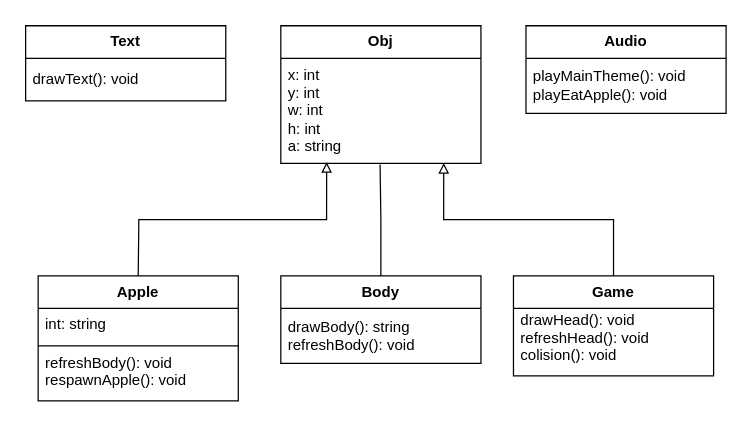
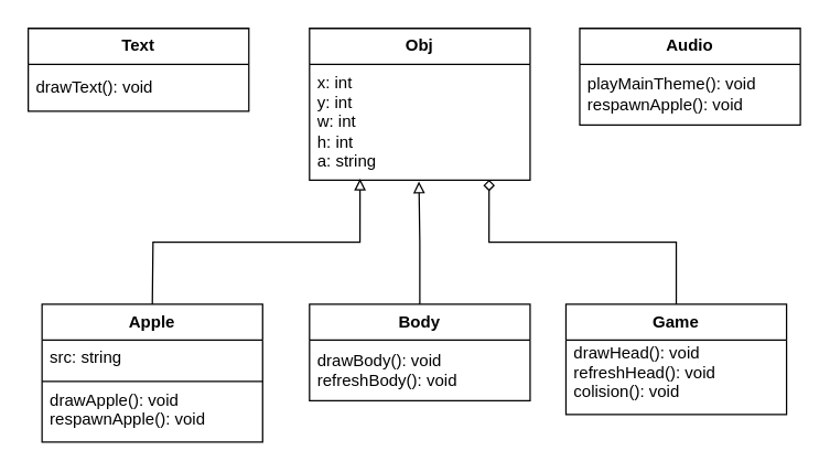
  <mxCell id="0" />
  <mxCell id="1" parent="0" />
  <mxCell id="2" value="Obj" style="swimlane;fontStyle=1;align=center;verticalAlign=middle;childLayout=stackLayout;horizontal=1;startSize=26;horizontalStack=0;resizeParent=1;resizeParentMax=0;resizeLast=0;collapsible=1;marginBottom=0;whiteSpace=wrap;html=1;" vertex="1" parent="1"><mxGeometry x="224" y="20" width="160" height="110" as="geometry" /></mxCell>
  <mxCell id="3" value="x: int&lt;div&gt;y: int&lt;/div&gt;&lt;div&gt;w: int&lt;/div&gt;&lt;div&gt;h: int&lt;/div&gt;&lt;div&gt;a: string&lt;/div&gt;" style="text;strokeColor=none;fillColor=none;align=left;verticalAlign=middle;spacingLeft=4;spacingRight=4;overflow=hidden;rotatable=0;points=[[0,0.5],[1,0.5]];portConstraint=eastwest;whiteSpace=wrap;html=1;" vertex="1" parent="2"><mxGeometry y="26" width="160" height="84" as="geometry" /></mxCell>
  <mxCell id="4" value="Game" style="swimlane;fontStyle=1;align=center;verticalAlign=middle;childLayout=stackLayout;horizontal=1;startSize=26;horizontalStack=0;resizeParent=1;resizeParentMax=0;resizeLast=0;collapsible=1;marginBottom=0;whiteSpace=wrap;html=1;" vertex="1" parent="1"><mxGeometry x="410" y="220" width="160" height="80" as="geometry" /></mxCell>
  <mxCell id="5" value="drawHead(): void&lt;div&gt;refreshHead(): void&lt;/div&gt;&lt;div&gt;colision(): void&lt;/div&gt;&lt;div&gt;&lt;br&gt;&lt;/div&gt;" style="text;strokeColor=none;fillColor=none;align=left;verticalAlign=middle;spacingLeft=4;spacingRight=4;overflow=hidden;rotatable=0;points=[[0,0.5],[1,0.5]];portConstraint=eastwest;whiteSpace=wrap;html=1;" vertex="1" parent="4"><mxGeometry y="26" width="160" height="54" as="geometry" /></mxCell>
  <mxCell id="6" value="Body" style="swimlane;fontStyle=1;align=center;verticalAlign=middle;childLayout=stackLayout;horizontal=1;startSize=26;horizontalStack=0;resizeParent=1;resizeParentMax=0;resizeLast=0;collapsible=1;marginBottom=0;whiteSpace=wrap;html=1;" vertex="1" parent="1"><mxGeometry x="224" y="220" width="160" height="70" as="geometry" /></mxCell>
- <mxCell id="7" value="drawBody(): string&lt;div&gt;refreshBody(): void&lt;/div&gt;" style="text;strokeColor=none;fillColor=none;align=left;verticalAlign=middle;spacingLeft=4;spacingRight=4;overflow=hidden;rotatable=0;points=[[0,0.5],[1,0.5]];portConstraint=eastwest;whiteSpace=wrap;html=1;" vertex="1" parent="6"><mxGeometry y="26" width="160" height="44" as="geometry" /></mxCell>
+ <mxCell id="7" value="drawBody(): void&lt;div&gt;refreshBody(): void&lt;/div&gt;" style="text;strokeColor=none;fillColor=none;align=left;verticalAlign=middle;spacingLeft=4;spacingRight=4;overflow=hidden;rotatable=0;points=[[0,0.5],[1,0.5]];portConstraint=eastwest;whiteSpace=wrap;html=1;" vertex="1" parent="6"><mxGeometry y="26" width="160" height="44" as="geometry" /></mxCell>
  <mxCell id="8" style="edgeStyle=orthogonalEdgeStyle;rounded=0;orthogonalLoop=1;jettySize=auto;html=1;exitX=0.5;exitY=0;exitDx=0;exitDy=0;entryX=0.229;entryY=0.988;entryDx=0;entryDy=0;entryPerimeter=0;endArrow=block;endFill=0;verticalAlign=middle;" edge="1" parent="1" target="3"><mxGeometry relative="1" as="geometry"><mxPoint x="110" y="220" as="sourcePoint" /></mxGeometry></mxCell>
- <mxCell id="9" style="edgeStyle=orthogonalEdgeStyle;rounded=0;orthogonalLoop=1;jettySize=auto;html=1;exitX=0.5;exitY=0;exitDx=0;exitDy=0;entryX=0.496;entryY=1.012;entryDx=0;entryDy=0;entryPerimeter=0;endArrow=none;endFill=0;verticalAlign=middle;" edge="1" parent="1" source="6" target="3"><mxGeometry relative="1" as="geometry" /></mxCell>
- <mxCell id="10" style="edgeStyle=orthogonalEdgeStyle;rounded=0;orthogonalLoop=1;jettySize=auto;html=1;entryX=0.814;entryY=0.996;entryDx=0;entryDy=0;entryPerimeter=0;endArrow=block;endFill=0;verticalAlign=middle;" edge="1" parent="1" source="4" target="3"><mxGeometry relative="1" as="geometry" /></mxCell>
+ <mxCell id="9" style="edgeStyle=orthogonalEdgeStyle;rounded=0;orthogonalLoop=1;jettySize=auto;html=1;exitX=0.5;exitY=0;exitDx=0;exitDy=0;entryX=0.496;entryY=1.012;entryDx=0;entryDy=0;entryPerimeter=0;endArrow=block;endFill=0;verticalAlign=middle;" edge="1" parent="1" source="6" target="3"><mxGeometry relative="1" as="geometry" /></mxCell>
+ <mxCell id="10" style="edgeStyle=orthogonalEdgeStyle;rounded=0;orthogonalLoop=1;jettySize=auto;html=1;entryX=0.814;entryY=0.996;entryDx=0;entryDy=0;entryPerimeter=0;endArrow=diamond;endFill=0;verticalAlign=middle;" edge="1" parent="1" source="4" target="3"><mxGeometry relative="1" as="geometry" /></mxCell>
  <mxCell id="11" value="Text" style="swimlane;fontStyle=1;align=center;verticalAlign=middle;childLayout=stackLayout;horizontal=1;startSize=26;horizontalStack=0;resizeParent=1;resizeParentMax=0;resizeLast=0;collapsible=1;marginBottom=0;whiteSpace=wrap;html=1;" vertex="1" parent="1"><mxGeometry x="20" y="20" width="160" height="60" as="geometry" /></mxCell>
  <mxCell id="12" value="drawText(): void" style="text;strokeColor=none;fillColor=none;align=left;verticalAlign=middle;spacingLeft=4;spacingRight=4;overflow=hidden;rotatable=0;points=[[0,0.5],[1,0.5]];portConstraint=eastwest;whiteSpace=wrap;html=1;" vertex="1" parent="11"><mxGeometry y="26" width="160" height="34" as="geometry" /></mxCell>
  <mxCell id="13" value="&lt;div&gt;Audio&lt;/div&gt;" style="swimlane;fontStyle=1;align=center;verticalAlign=middle;childLayout=stackLayout;horizontal=1;startSize=26;horizontalStack=0;resizeParent=1;resizeParentMax=0;resizeLast=0;collapsible=1;marginBottom=0;whiteSpace=wrap;html=1;" vertex="1" parent="1"><mxGeometry x="420" y="20" width="160" height="70" as="geometry" /></mxCell>
- <mxCell id="14" value="playMainTheme(): void&lt;div&gt;&lt;div&gt;playEatApple(): void&lt;/div&gt;&lt;/div&gt;" style="text;strokeColor=none;fillColor=none;align=left;verticalAlign=middle;spacingLeft=4;spacingRight=4;overflow=hidden;rotatable=0;points=[[0,0.5],[1,0.5]];portConstraint=eastwest;whiteSpace=wrap;html=1;" vertex="1" parent="13"><mxGeometry y="26" width="160" height="44" as="geometry" /></mxCell>
+ <mxCell id="14" value="playMainTheme(): void&lt;div&gt;&lt;div&gt;respawnApple(): void&lt;/div&gt;&lt;/div&gt;" style="text;strokeColor=none;fillColor=none;align=left;verticalAlign=middle;spacingLeft=4;spacingRight=4;overflow=hidden;rotatable=0;points=[[0,0.5],[1,0.5]];portConstraint=eastwest;whiteSpace=wrap;html=1;" vertex="1" parent="13"><mxGeometry y="26" width="160" height="44" as="geometry" /></mxCell>
  <mxCell id="15" value="Apple" style="swimlane;fontStyle=1;align=center;verticalAlign=middle;childLayout=stackLayout;horizontal=1;startSize=26;horizontalStack=0;resizeParent=1;resizeParentMax=0;resizeLast=0;collapsible=1;marginBottom=0;whiteSpace=wrap;html=1;" vertex="1" parent="1"><mxGeometry x="30" y="220" width="160" height="100" as="geometry" /></mxCell>
- <mxCell id="16" value="&lt;div&gt;int: string&lt;/div&gt;" style="text;strokeColor=none;fillColor=none;align=left;verticalAlign=middle;spacingLeft=4;spacingRight=4;overflow=hidden;rotatable=0;points=[[0,0.5],[1,0.5]];portConstraint=eastwest;whiteSpace=wrap;html=1;" vertex="1" parent="15"><mxGeometry y="26" width="160" height="26" as="geometry" /></mxCell>
+ <mxCell id="16" value="&lt;div&gt;src: string&lt;/div&gt;" style="text;strokeColor=none;fillColor=none;align=left;verticalAlign=middle;spacingLeft=4;spacingRight=4;overflow=hidden;rotatable=0;points=[[0,0.5],[1,0.5]];portConstraint=eastwest;whiteSpace=wrap;html=1;" vertex="1" parent="15"><mxGeometry y="26" width="160" height="26" as="geometry" /></mxCell>
  <mxCell id="17" value="" style="line;strokeWidth=1;fillColor=none;align=left;verticalAlign=middle;spacingTop=-1;spacingLeft=3;spacingRight=3;rotatable=0;labelPosition=right;points=[];portConstraint=eastwest;strokeColor=inherit;" vertex="1" parent="15"><mxGeometry y="52" width="160" height="8" as="geometry" /></mxCell>
- <mxCell id="18" value="refreshBody(): void&lt;div&gt;respawnApple(): void&lt;/div&gt;&lt;div&gt;&lt;br&gt;&lt;/div&gt;" style="text;strokeColor=none;fillColor=none;align=left;verticalAlign=middle;spacingLeft=4;spacingRight=4;overflow=hidden;rotatable=0;points=[[0,0.5],[1,0.5]];portConstraint=eastwest;whiteSpace=wrap;html=1;" vertex="1" parent="15"><mxGeometry y="60" width="160" height="40" as="geometry" /></mxCell>
+ <mxCell id="18" value="drawApple(): void&lt;div&gt;respawnApple(): void&lt;/div&gt;&lt;div&gt;&lt;br&gt;&lt;/div&gt;" style="text;strokeColor=none;fillColor=none;align=left;verticalAlign=middle;spacingLeft=4;spacingRight=4;overflow=hidden;rotatable=0;points=[[0,0.5],[1,0.5]];portConstraint=eastwest;whiteSpace=wrap;html=1;" vertex="1" parent="15"><mxGeometry y="60" width="160" height="40" as="geometry" /></mxCell>
